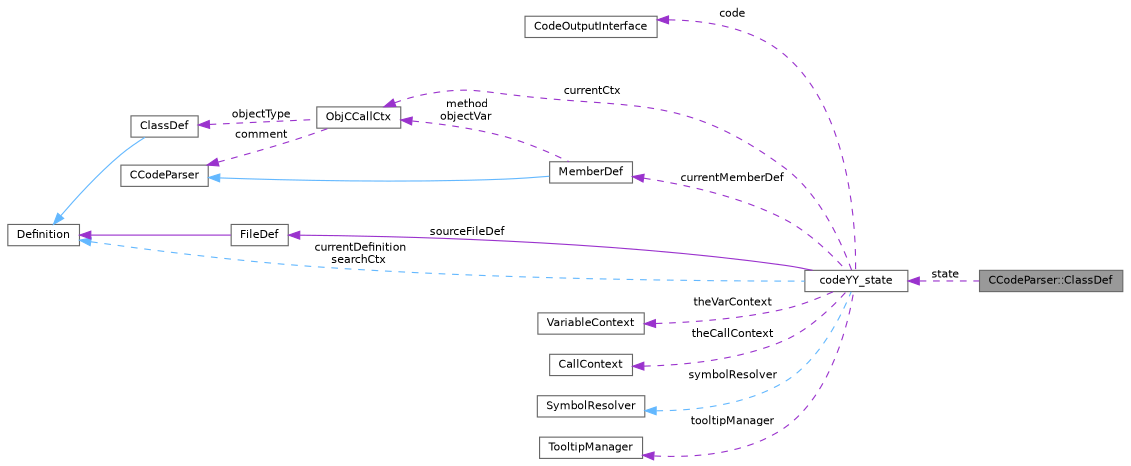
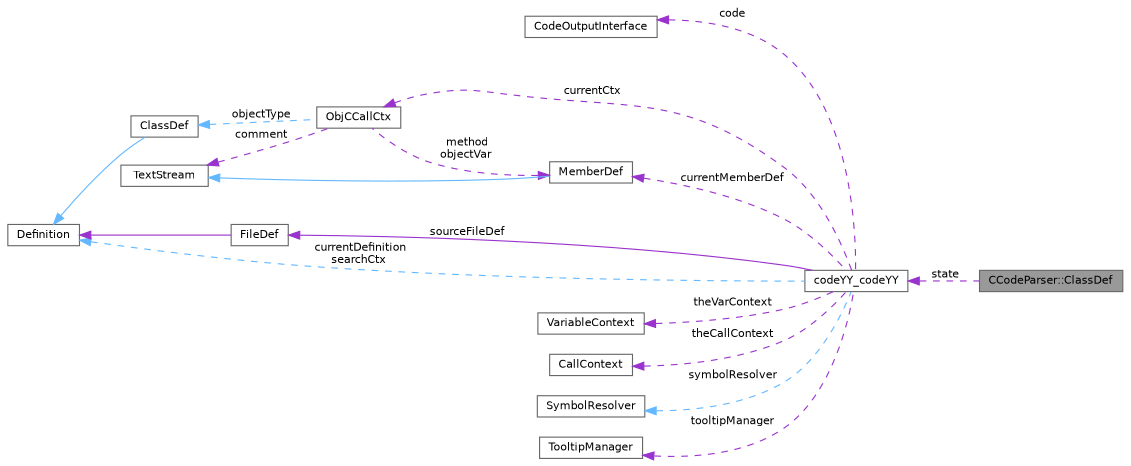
  digraph {
    rankdir=LR
    node [color=gray40 fillcolor=white fontname=Helvetica fontsize=10 shape=box style=filled]
    edge [color=darkorchid3 dir=back fontname=Helvetica fontsize=10 labelfontname=Helvetica labelfontsize=10 style=dashed]
    n1 [fillcolor=grey60 fontcolor=black height=0.2 label="CCodeParser::ClassDef" width=0.4]
-   n2 [height=0.2 label=codeYY_state width=0.4]
+   n2 [height=0.2 label=codeYY_codeYY width=0.4]
    n3 [height=0.2 label=CodeOutputInterface width=0.4]
    n4 [height=0.2 label=ObjCCallCtx width=0.4]
    n5 [height=0.2 label=FileDef width=0.4]
    n6 [height=0.2 label=Definition width=0.4]
    n7 [height=0.2 label=ClassDef width=0.4]
    n8 [height=0.2 label=MemberDef width=0.4]
-   n9 [height=0.2 label=CCodeParser width=0.4]
+   n9 [height=0.2 label=TextStream width=0.4]
    n10 [height=0.2 label=VariableContext width=0.4]
    n11 [height=0.2 label=CallContext width=0.4]
    n12 [height=0.2 label=SymbolResolver width=0.4]
    n13 [height=0.2 label=TooltipManager width=0.4]
    n2 -> n1 [label=" state"]
    n3 -> n2 [label=" code"]
    n4 -> n2 [label=" currentCtx"]
    n5 -> n2 [label=" sourceFileDef" style=solid]
    n6 -> n2 [color=steelblue1 label=" currentDefinition\nsearchCtx"]
    n6 -> n5 [style=solid]
    n6 -> n7 [color=steelblue1 style=solid]
-   n7 -> n4 [label=" objectType"]
+   n7 -> n4 [color=steelblue1 label=" objectType"]
    n8 -> n2 [label=" currentMemberDef"]
-   n4 -> n8 [label=" method\nobjectVar"]
+   n8 -> n4 [label=" method\nobjectVar"]
    n9 -> n4 [label=" comment"]
    n9 -> n8 [color=steelblue1 style=solid]
    n10 -> n2 [label=" theVarContext"]
    n11 -> n2 [label=" theCallContext"]
    n12 -> n2 [color=steelblue1 label=" symbolResolver"]
    n13 -> n2 [label=" tooltipManager"]
  }
